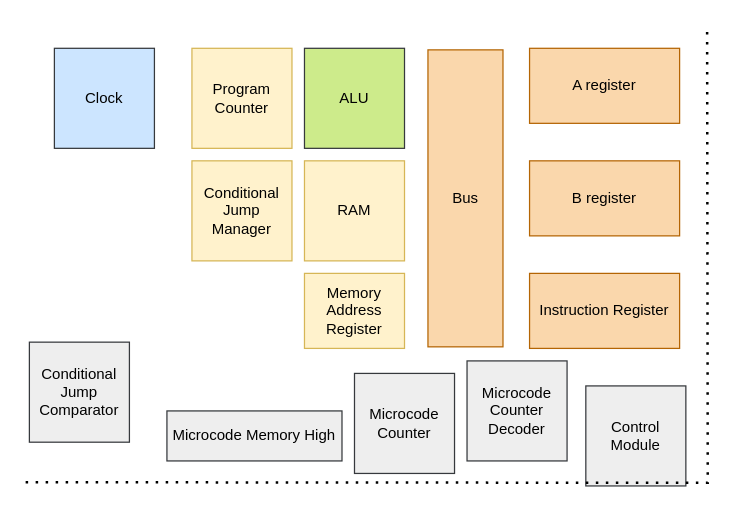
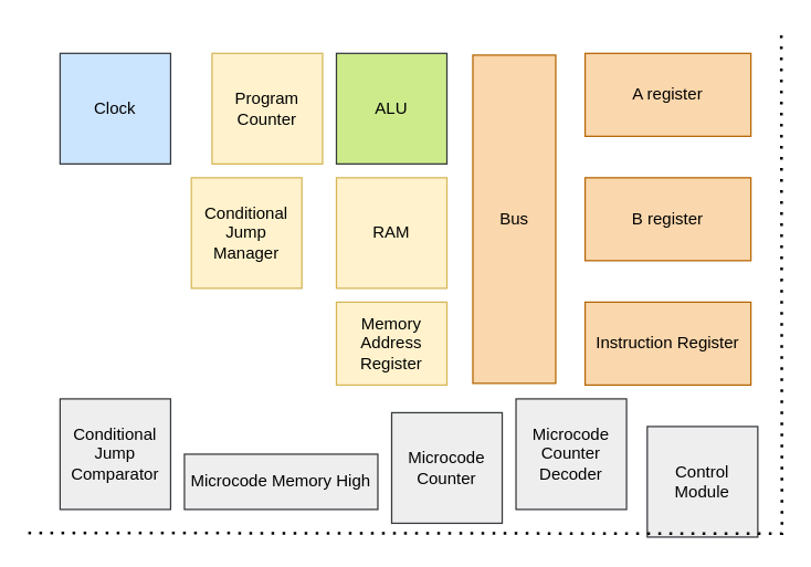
  <mxCell id="0" />
  <mxCell id="1" parent="0" />
  <mxCell id="2" value="Clock" style="whiteSpace=wrap;html=1;aspect=fixed;fillColor=#cce5ff;strokeColor=#36393d;" vertex="1" parent="1"><mxGeometry x="43" y="38" width="80" height="80" as="geometry" /></mxCell>
  <mxCell id="3" value="Program Counter" style="whiteSpace=wrap;html=1;aspect=fixed;fillColor=#fff2cc;strokeColor=#d6b656;" vertex="1" parent="1"><mxGeometry x="153" y="38" width="80" height="80" as="geometry" /></mxCell>
- <mxCell id="4" value="Conditional Jump Manager" style="whiteSpace=wrap;html=1;aspect=fixed;fillColor=#fff2cc;strokeColor=#d6b656;" vertex="1" parent="1"><mxGeometry x="153" y="128" width="80" height="80" as="geometry" /></mxCell>
+ <mxCell id="4" value="Conditional Jump Manager" style="whiteSpace=wrap;html=1;aspect=fixed;fillColor=#fff2cc;strokeColor=#d6b656;" vertex="1" parent="1"><mxGeometry x="138" y="128" width="80" height="80" as="geometry" /></mxCell>
  <mxCell id="5" value="Memory Address Register" style="rounded=0;whiteSpace=wrap;html=1;fillColor=#fff2cc;strokeColor=#d6b656;" vertex="1" parent="1"><mxGeometry x="243" y="218" width="80" height="60" as="geometry" /></mxCell>
  <mxCell id="6" value="RAM" style="whiteSpace=wrap;html=1;aspect=fixed;fillColor=#fff2cc;strokeColor=#d6b656;" vertex="1" parent="1"><mxGeometry x="243" y="128" width="80" height="80" as="geometry" /></mxCell>
  <mxCell id="7" value="ALU" style="whiteSpace=wrap;html=1;aspect=fixed;fillColor=#cdeb8b;strokeColor=#36393d;" vertex="1" parent="1"><mxGeometry x="243" y="38" width="80" height="80" as="geometry" /></mxCell>
  <mxCell id="8" value="Bus" style="rounded=0;whiteSpace=wrap;html=1;rotation=90;horizontal=0;fillColor=#fad7ac;strokeColor=#b46504;" vertex="1" parent="1"><mxGeometry x="253" y="128" width="237.5" height="60" as="geometry" /></mxCell>
  <mxCell id="9" value="A register" style="rounded=0;whiteSpace=wrap;html=1;fillColor=#fad7ac;strokeColor=#b46504;" vertex="1" parent="1"><mxGeometry x="423" y="38" width="120" height="60" as="geometry" /></mxCell>
  <mxCell id="10" value="B register" style="rounded=0;whiteSpace=wrap;html=1;fillColor=#fad7ac;strokeColor=#b46504;" vertex="1" parent="1"><mxGeometry x="423" y="128" width="120" height="60" as="geometry" /></mxCell>
  <mxCell id="11" value="Instruction Register" style="rounded=0;whiteSpace=wrap;html=1;fillColor=#fad7ac;strokeColor=#b46504;" vertex="1" parent="1"><mxGeometry x="423" y="218" width="120" height="60" as="geometry" /></mxCell>
  <mxCell id="12" value="Microcode Counter Decoder" style="whiteSpace=wrap;html=1;aspect=fixed;fillColor=#eeeeee;strokeColor=#36393d;" vertex="1" parent="1"><mxGeometry x="373" y="288" width="80" height="80" as="geometry" /></mxCell>
  <mxCell id="13" value="Microcode Counter" style="whiteSpace=wrap;html=1;aspect=fixed;fillColor=#eeeeee;strokeColor=#36393d;" vertex="1" parent="1"><mxGeometry x="283" y="298" width="80" height="80" as="geometry" /></mxCell>
  <mxCell id="14" value="Microcode Memory High" style="rounded=0;whiteSpace=wrap;html=1;fillColor=#eeeeee;strokeColor=#36393d;" vertex="1" parent="1"><mxGeometry x="133" y="328" width="140" height="40" as="geometry" /></mxCell>
- <mxCell id="15" value="Conditional Jump Comparator" style="whiteSpace=wrap;html=1;aspect=fixed;fillColor=#eeeeee;strokeColor=#36393d;" vertex="1" parent="1"><mxGeometry x="23" y="273" width="80" height="80" as="geometry" /></mxCell>
+ <mxCell id="15" value="Conditional Jump Comparator" style="whiteSpace=wrap;html=1;aspect=fixed;fillColor=#eeeeee;strokeColor=#36393d;" vertex="1" parent="1"><mxGeometry x="43" y="288" width="80" height="80" as="geometry" /></mxCell>
  <mxCell id="16" value="Control Module" style="whiteSpace=wrap;html=1;aspect=fixed;fillColor=#eeeeee;strokeColor=#36393d;" vertex="1" parent="1"><mxGeometry x="468" y="308" width="80" height="80" as="geometry" /></mxCell>
  <mxCell id="17" value="" style="endArrow=none;dashed=1;html=1;dashPattern=1 3;strokeWidth=2;rounded=0;edgeStyle=orthogonalEdgeStyle;" edge="1" parent="1"><mxGeometry width="50" height="50" relative="1" as="geometry"><mxPoint x="20" y="385" as="sourcePoint" /><mxPoint x="565" y="20" as="targetPoint" /></mxGeometry></mxCell>
